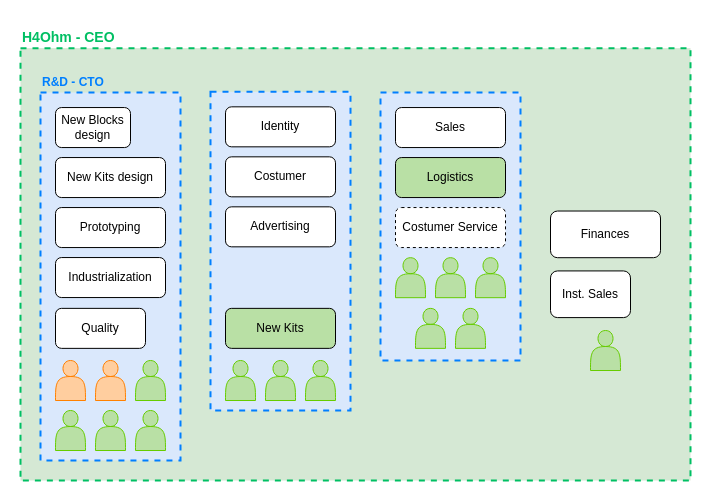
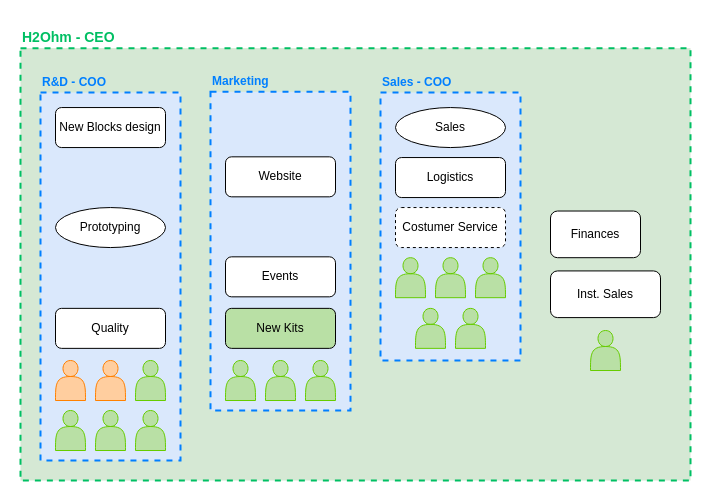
  <mxCell id="0" />
  <mxCell id="1" parent="0" />
  <mxCell id="2" value="" style="rounded=0;whiteSpace=wrap;html=1;labelPosition=left;verticalLabelPosition=top;align=right;verticalAlign=bottom;fillColor=#d5e8d4;strokeColor=#00bf63;strokeWidth=2;dashed=1;" vertex="1" parent="1"><mxGeometry x="20" y="47.63" width="670" height="432.37" as="geometry" /></mxCell>
- <mxCell id="3" value="&lt;font style=&quot;font-size: 14px;&quot;&gt;&lt;b&gt;H4Ohm - CEO&lt;/b&gt;&lt;/font&gt;" style="text;html=1;strokeColor=none;fillColor=none;align=left;verticalAlign=bottom;whiteSpace=wrap;rounded=0;fontColor=#00bf63;" vertex="1" parent="1"><mxGeometry x="20" y="20" width="100.833" height="27.632" as="geometry" /></mxCell>
- <mxCell id="4" value="R&amp;amp;D - CTO" style="text;html=1;strokeColor=none;fillColor=none;align=left;verticalAlign=bottom;whiteSpace=wrap;rounded=0;fontColor=#007FFF;fontStyle=1" vertex="1" parent="1"><mxGeometry x="40.003" y="69.63" width="73.333" height="21.572" as="geometry" /></mxCell>
- <mxCell id="5" value="Finances" style="rounded=1;whiteSpace=wrap;html=1;" vertex="1" parent="1"><mxGeometry x="550.003" y="210.533" width="110" height="46.667" as="geometry" /></mxCell>
- <mxCell id="6" value="Inst. Sales" style="rounded=1;whiteSpace=wrap;html=1;" vertex="1" parent="1"><mxGeometry x="550.007" y="270.43" width="80" height="46.667" as="geometry" /></mxCell>
+ <mxCell id="3" value="&lt;font style=&quot;font-size: 14px;&quot;&gt;&lt;b&gt;H2Ohm - CEO&lt;/b&gt;&lt;/font&gt;" style="text;html=1;strokeColor=none;fillColor=none;align=left;verticalAlign=bottom;whiteSpace=wrap;rounded=0;fontColor=#00bf63;" vertex="1" parent="1"><mxGeometry x="20" y="20" width="100.833" height="27.632" as="geometry" /></mxCell>
+ <mxCell id="4" value="R&amp;amp;D - COO" style="text;html=1;strokeColor=none;fillColor=none;align=left;verticalAlign=bottom;whiteSpace=wrap;rounded=0;fontColor=#007FFF;fontStyle=1" vertex="1" parent="1"><mxGeometry x="40.003" y="69.63" width="73.333" height="21.572" as="geometry" /></mxCell>
+ <mxCell id="5" value="Finances" style="rounded=1;whiteSpace=wrap;html=1;" vertex="1" parent="1"><mxGeometry x="550.003" y="210.533" width="90" height="46.667" as="geometry" /></mxCell>
+ <mxCell id="6" value="Inst. Sales" style="rounded=1;whiteSpace=wrap;html=1;" vertex="1" parent="1"><mxGeometry x="550.007" y="270.43" width="110" height="46.667" as="geometry" /></mxCell>
  <mxCell id="7" value="" style="rounded=0;whiteSpace=wrap;html=1;labelPosition=left;verticalLabelPosition=top;align=right;verticalAlign=bottom;fillColor=#dae8fc;strokeColor=#007FFF;dashed=1;strokeWidth=2;container=0;" vertex="1" parent="1"><mxGeometry x="40" y="92.05" width="140" height="367.95" as="geometry" /></mxCell>
- <mxCell id="8" value="New Blocks design" style="rounded=1;whiteSpace=wrap;html=1;container=0;" vertex="1" parent="1"><mxGeometry x="55" y="107.05" width="75" height="40" as="geometry" /></mxCell>
- <mxCell id="9" value="New Kits design" style="rounded=1;whiteSpace=wrap;html=1;container=0;" vertex="1" parent="1"><mxGeometry x="55" y="157.05" width="110" height="40" as="geometry" /></mxCell>
- <mxCell id="10" value="Prototyping" style="rounded=1;whiteSpace=wrap;html=1;container=0;" vertex="1" parent="1"><mxGeometry x="55" y="207.05" width="110" height="40" as="geometry" /></mxCell>
- <mxCell id="11" value="Industrialization" style="rounded=1;whiteSpace=wrap;html=1;container=0;" vertex="1" parent="1"><mxGeometry x="55" y="257.05" width="110" height="40" as="geometry" /></mxCell>
- <mxCell id="12" value="Quality" style="rounded=1;whiteSpace=wrap;html=1;container=0;" vertex="1" parent="1"><mxGeometry x="55" y="307.87" width="90" height="40" as="geometry" /></mxCell>
+ <mxCell id="8" value="New Blocks design" style="rounded=1;whiteSpace=wrap;html=1;container=0;" vertex="1" parent="1"><mxGeometry x="55" y="107.05" width="110" height="40" as="geometry" /></mxCell>
+ <mxCell id="10" value="Prototyping" style="ellipse;whiteSpace=wrap;html=1;container=0;" vertex="1" parent="1"><mxGeometry x="55" y="207.05" width="110" height="40" as="geometry" /></mxCell>
+ <mxCell id="12" value="Quality" style="rounded=1;whiteSpace=wrap;html=1;container=0;" vertex="1" parent="1"><mxGeometry x="55" y="307.87" width="110" height="40" as="geometry" /></mxCell>
+ <mxCell id="13" value="&lt;div&gt;Marketing&lt;/div&gt;" style="text;html=1;strokeColor=none;fillColor=none;align=left;verticalAlign=bottom;whiteSpace=wrap;rounded=0;fontColor=#007FFF;fontStyle=1" vertex="1" parent="1"><mxGeometry x="210" y="68.92" width="120" height="21.57" as="geometry" /></mxCell>
  <mxCell id="14" value="" style="rounded=0;whiteSpace=wrap;html=1;labelPosition=left;verticalLabelPosition=top;align=right;verticalAlign=bottom;fillColor=#dae8fc;strokeColor=#007FFF;dashed=1;strokeWidth=2;container=0;" vertex="1" parent="1"><mxGeometry x="210" y="91.34" width="140" height="318.66" as="geometry" /></mxCell>
- <mxCell id="15" value="Identity" style="rounded=1;whiteSpace=wrap;html=1;container=0;" vertex="1" parent="1"><mxGeometry x="225" y="106.34" width="110" height="40" as="geometry" /></mxCell>
- <mxCell id="16" value="Costumer" style="rounded=1;whiteSpace=wrap;html=1;container=0;" vertex="1" parent="1"><mxGeometry x="225" y="156.34" width="110" height="40" as="geometry" /></mxCell>
- <mxCell id="17" value="Advertising" style="rounded=1;whiteSpace=wrap;html=1;container=0;" vertex="1" parent="1"><mxGeometry x="225" y="206.34" width="110" height="40" as="geometry" /></mxCell>
+ <mxCell id="16" value="Website" style="rounded=1;whiteSpace=wrap;html=1;container=0;" vertex="1" parent="1"><mxGeometry x="225" y="156.34" width="110" height="40" as="geometry" /></mxCell>
+ <mxCell id="18" value="Events" style="rounded=1;whiteSpace=wrap;html=1;container=0;" vertex="1" parent="1"><mxGeometry x="225" y="256.34" width="110" height="40" as="geometry" /></mxCell>
  <mxCell id="19" value="" style="shape=actor;whiteSpace=wrap;html=1;fillColor=#FFCE9F;strokeColor=#FF8000;" vertex="1" parent="1"><mxGeometry x="95" y="360" width="30" height="40" as="geometry" /></mxCell>
  <mxCell id="20" value="" style="shape=actor;whiteSpace=wrap;html=1;fillColor=#FFCE9F;strokeColor=#FF8000;" vertex="1" parent="1"><mxGeometry x="55" y="360" width="30" height="40" as="geometry" /></mxCell>
  <mxCell id="21" value="" style="shape=actor;whiteSpace=wrap;html=1;fillColor=#B9E0A5;strokeColor=#66CC00;" vertex="1" parent="1"><mxGeometry x="135" y="360" width="30" height="40" as="geometry" /></mxCell>
  <mxCell id="22" value="" style="shape=actor;whiteSpace=wrap;html=1;fillColor=#B9E0A5;strokeColor=#66CC00;" vertex="1" parent="1"><mxGeometry x="225" y="360" width="30" height="40" as="geometry" /></mxCell>
  <mxCell id="23" value="" style="shape=actor;whiteSpace=wrap;html=1;fillColor=#B9E0A5;strokeColor=#66CC00;" vertex="1" parent="1"><mxGeometry x="95" y="410" width="30" height="40" as="geometry" /></mxCell>
+ <mxCell id="24" value="Sales - COO" style="text;html=1;strokeColor=none;fillColor=none;align=left;verticalAlign=bottom;whiteSpace=wrap;rounded=0;fontColor=#007FFF;fontStyle=1" vertex="1" parent="1"><mxGeometry x="380" y="69.63" width="120" height="21.57" as="geometry" /></mxCell>
  <mxCell id="25" value="" style="rounded=0;whiteSpace=wrap;html=1;labelPosition=left;verticalLabelPosition=top;align=right;verticalAlign=bottom;fillColor=#dae8fc;strokeColor=#007FFF;dashed=1;strokeWidth=2;container=0;" vertex="1" parent="1"><mxGeometry x="380" y="92.05" width="140" height="267.95" as="geometry" /></mxCell>
- <mxCell id="26" value="Sales" style="rounded=1;whiteSpace=wrap;html=1;container=0;" vertex="1" parent="1"><mxGeometry x="395" y="107.05" width="110" height="40" as="geometry" /></mxCell>
- <mxCell id="27" value="Logistics" style="rounded=1;whiteSpace=wrap;html=1;container=0;fillColor=#b9e0a5;" vertex="1" parent="1"><mxGeometry x="395" y="157.05" width="110" height="40" as="geometry" /></mxCell>
+ <mxCell id="26" value="Sales" style="ellipse;whiteSpace=wrap;html=1;container=0;" vertex="1" parent="1"><mxGeometry x="395" y="107.05" width="110" height="40" as="geometry" /></mxCell>
+ <mxCell id="27" value="Logistics" style="rounded=1;whiteSpace=wrap;html=1;container=0;" vertex="1" parent="1"><mxGeometry x="395" y="157.05" width="110" height="40" as="geometry" /></mxCell>
  <mxCell id="28" value="Costumer Service" style="rounded=1;whiteSpace=wrap;html=1;container=0;dashed=1;" vertex="1" parent="1"><mxGeometry x="395" y="207.05" width="110" height="40" as="geometry" /></mxCell>
  <mxCell id="29" value="" style="shape=actor;whiteSpace=wrap;html=1;fillColor=#B9E0A5;strokeColor=#66CC00;" vertex="1" parent="1"><mxGeometry x="590" y="330" width="30" height="40" as="geometry" /></mxCell>
  <mxCell id="30" value="" style="shape=actor;whiteSpace=wrap;html=1;fillColor=#B9E0A5;strokeColor=#66CC00;" vertex="1" parent="1"><mxGeometry x="435" y="257.2" width="30" height="40" as="geometry" /></mxCell>
  <mxCell id="31" value="" style="shape=actor;whiteSpace=wrap;html=1;fillColor=#B9E0A5;strokeColor=#66CC00;" vertex="1" parent="1"><mxGeometry x="475" y="257.2" width="30" height="40" as="geometry" /></mxCell>
  <mxCell id="32" value="" style="shape=actor;whiteSpace=wrap;html=1;fillColor=#B9E0A5;strokeColor=#66CC00;" vertex="1" parent="1"><mxGeometry x="395" y="257.2" width="30" height="40" as="geometry" /></mxCell>
  <mxCell id="33" value="" style="shape=actor;whiteSpace=wrap;html=1;fillColor=#B9E0A5;strokeColor=#66CC00;" vertex="1" parent="1"><mxGeometry x="415" y="307.87" width="30" height="40" as="geometry" /></mxCell>
  <mxCell id="34" value="" style="shape=actor;whiteSpace=wrap;html=1;fillColor=#B9E0A5;strokeColor=#66CC00;" vertex="1" parent="1"><mxGeometry x="455" y="307.87" width="30" height="40" as="geometry" /></mxCell>
  <mxCell id="35" value="" style="shape=actor;whiteSpace=wrap;html=1;fillColor=#B9E0A5;strokeColor=#66CC00;" vertex="1" parent="1"><mxGeometry x="265" y="360" width="30" height="40" as="geometry" /></mxCell>
  <mxCell id="36" value="" style="shape=actor;whiteSpace=wrap;html=1;fillColor=#B9E0A5;strokeColor=#66CC00;" vertex="1" parent="1"><mxGeometry x="135" y="410" width="30" height="40" as="geometry" /></mxCell>
  <mxCell id="37" value="" style="shape=actor;whiteSpace=wrap;html=1;fillColor=#B9E0A5;strokeColor=#66CC00;" vertex="1" parent="1"><mxGeometry x="55" y="410" width="30" height="40" as="geometry" /></mxCell>
  <mxCell id="38" value="" style="shape=actor;whiteSpace=wrap;html=1;fillColor=#B9E0A5;strokeColor=#66CC00;" vertex="1" parent="1"><mxGeometry x="305" y="360" width="30" height="40" as="geometry" /></mxCell>
  <mxCell id="39" value="New Kits" style="rounded=1;whiteSpace=wrap;html=1;container=0;fillColor=#b9e0a5;" vertex="1" parent="1"><mxGeometry x="225" y="307.87" width="110" height="40" as="geometry" /></mxCell>
